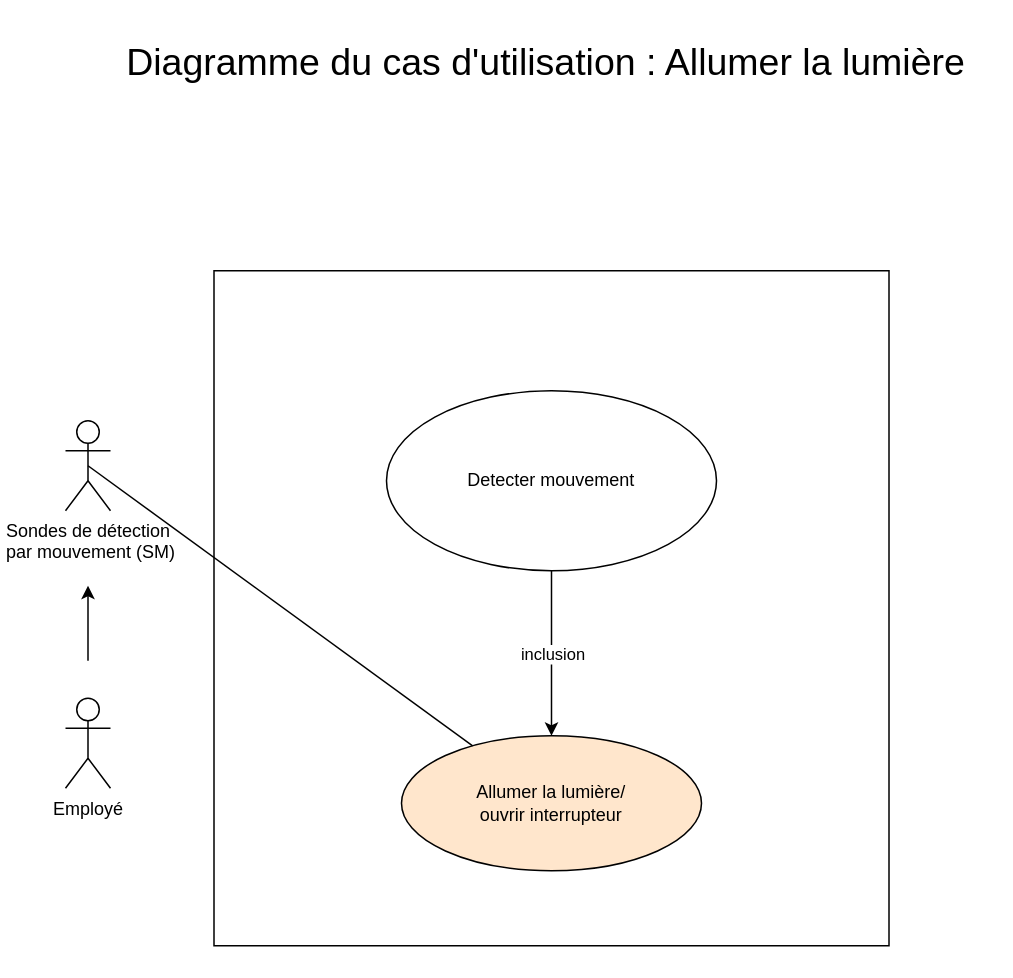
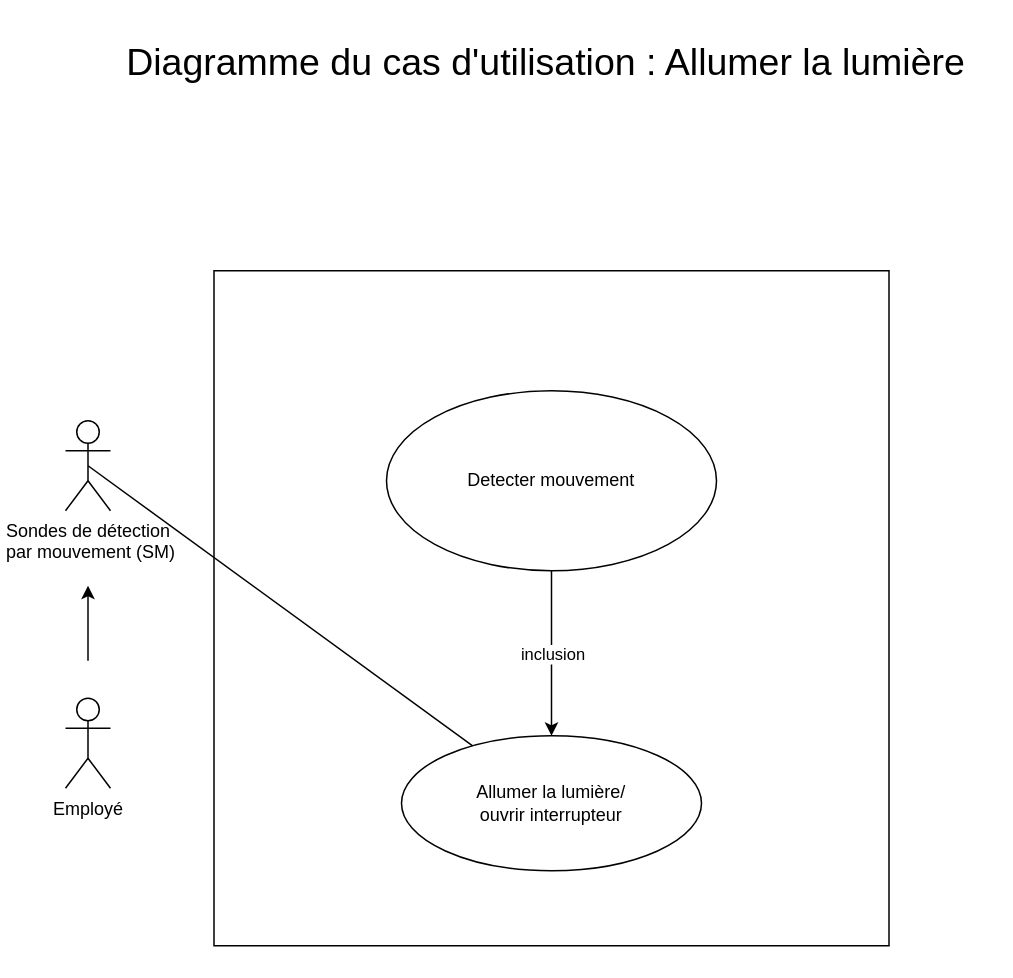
  <mxCell id="0" />
  <mxCell id="1" parent="0" />
  <mxCell id="2" value="" style="whiteSpace=wrap;html=1;aspect=fixed;" parent="1" vertex="1"><mxGeometry x="119" y="180" width="450" height="450" as="geometry" /></mxCell>
  <mxCell id="3" value="Sondes de détection&lt;br&gt;&amp;nbsp;par mouvement (SM)" style="shape=umlActor;verticalLabelPosition=bottom;verticalAlign=top;html=1;" parent="1" vertex="1"><mxGeometry x="20" y="280" width="30" height="60" as="geometry" /></mxCell>
  <mxCell id="4" value="Employé" style="shape=umlActor;verticalLabelPosition=bottom;verticalAlign=top;html=1;" parent="1" vertex="1"><mxGeometry x="20" y="465" width="30" height="60" as="geometry" /></mxCell>
- <mxCell id="5" value="Allumer la lumière/&lt;br&gt;ouvrir interrupteur" style="ellipse;whiteSpace=wrap;html=1;fillColor=#ffe6cc;" parent="1" vertex="1"><mxGeometry x="244" y="490" width="200" height="90" as="geometry" /></mxCell>
+ <mxCell id="5" value="Allumer la lumière/&lt;br&gt;ouvrir interrupteur" style="ellipse;whiteSpace=wrap;html=1;" parent="1" vertex="1"><mxGeometry x="244" y="490" width="200" height="90" as="geometry" /></mxCell>
  <mxCell id="6" value="" style="endArrow=classic;html=1;rounded=0;" parent="1" source="9" target="5" edge="1"><mxGeometry relative="1" as="geometry"><mxPoint x="333.261" y="500" as="sourcePoint" /><mxPoint x="420" y="390" as="targetPoint" /></mxGeometry></mxCell>
  <mxCell id="7" value="inclusion" style="edgeLabel;resizable=0;html=1;;align=center;verticalAlign=middle;" parent="6" connectable="0" vertex="1"><mxGeometry relative="1" as="geometry" /></mxCell>
  <mxCell id="8" value="" style="endArrow=none;html=1;rounded=0;exitX=0.5;exitY=0.5;exitDx=0;exitDy=0;exitPerimeter=0;" parent="1" source="3" target="5" edge="1"><mxGeometry width="50" height="50" relative="1" as="geometry"><mxPoint x="350" y="420" as="sourcePoint" /><mxPoint x="400" y="370" as="targetPoint" /></mxGeometry></mxCell>
  <mxCell id="9" value="Detecter mouvement" style="ellipse;whiteSpace=wrap;html=1;" vertex="1" parent="1"><mxGeometry x="234" y="260" width="220" height="120" as="geometry" /></mxCell>
  <mxCell id="10" value="" style="endArrow=classic;html=1;rounded=0;" edge="1" parent="1"><mxGeometry width="50" height="50" relative="1" as="geometry"><mxPoint x="35" y="440" as="sourcePoint" /><mxPoint x="35" y="390" as="targetPoint" /></mxGeometry></mxCell>
  <mxCell id="11" value="&lt;font style=&quot;font-size: 25px;&quot;&gt;Diagramme du cas d'utilisation : Allumer la lumière&lt;/font&gt;" style="text;html=1;align=center;verticalAlign=middle;resizable=0;points=[];autosize=1;strokeColor=none;fillColor=none;" vertex="1" parent="1"><mxGeometry x="50" y="20" width="580" height="40" as="geometry" /></mxCell>
